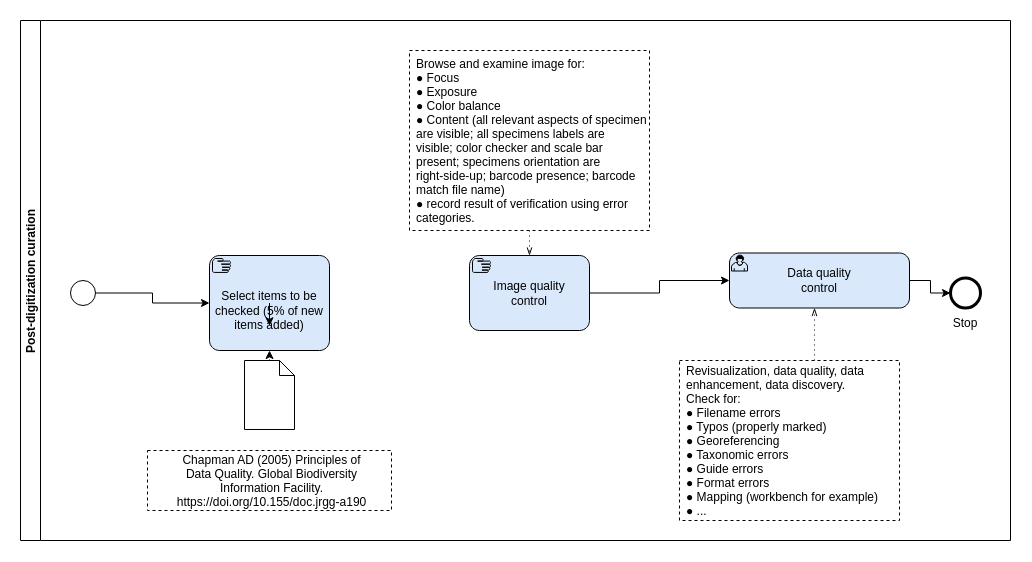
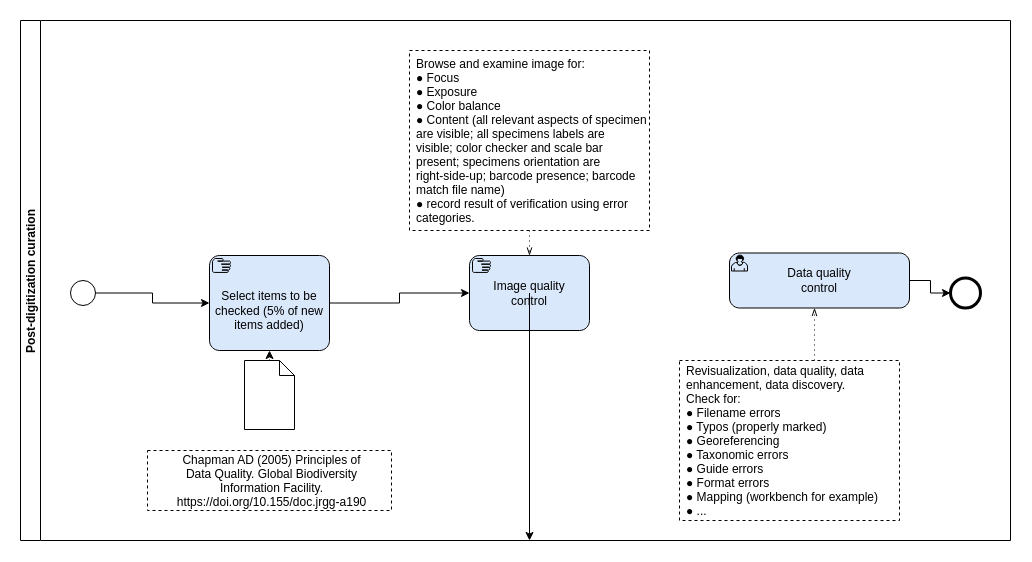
  <mxCell id="0" />
  <mxCell id="1" parent="0" />
  <mxCell id="2" value="" style="edgeStyle=orthogonalEdgeStyle;rounded=0;orthogonalLoop=1;jettySize=auto;html=1;startArrow=none;startFill=0;endArrow=classic;endFill=1;" parent="1" source="3" target="4" edge="1"><mxGeometry relative="1" as="geometry" /></mxCell>
  <mxCell id="3" value="" style="ellipse;whiteSpace=wrap;html=1;aspect=fixed;" parent="1" vertex="1"><mxGeometry x="70" y="280" width="25" height="25" as="geometry" /></mxCell>
  <mxCell id="4" value="&#10;Select items to be&#10;checked (5% of new&#10;items added)" style="points=[[0.25,0,0],[0.5,0,0],[0.75,0,0],[1,0.25,0],[1,0.5,0],[1,0.75,0],[0.75,1,0],[0.5,1,0],[0.25,1,0],[0,0.75,0],[0,0.5,0],[0,0.25,0]];shape=mxgraph.bpmn.task;whiteSpace=wrap;rectStyle=rounded;size=10;taskMarker=manual;fontStyle=0;fillColor=#dae8fc;strokeColor=#000000;" parent="1" vertex="1"><mxGeometry x="209" y="255" width="120" height="95" as="geometry" /></mxCell>
  <mxCell id="5" value="" style="shape=mxgraph.bpmn.data;labelPosition=center;verticalLabelPosition=bottom;align=center;verticalAlign=top;whiteSpace=wrap;size=15;html=1;" parent="1" vertex="1"><mxGeometry x="244" y="360" width="50" height="69" as="geometry" /></mxCell>
  <mxCell id="6" value="" style="edgeStyle=elbowEdgeStyle;fontSize=12;html=1;endFill=1;startFill=0;endSize=6;startSize=6;dashed=1;dashPattern=1 4;endArrow=classic;startArrow=none;rounded=0;" parent="1" source="5" target="4" edge="1"><mxGeometry width="160" relative="1" as="geometry"><mxPoint x="270" y="770.5" as="sourcePoint" /><mxPoint x="210" y="871" as="targetPoint" /></mxGeometry></mxCell>
  <mxCell id="7" value="Image quality&#10;control" style="points=[[0.25,0,0],[0.5,0,0],[0.75,0,0],[1,0.25,0],[1,0.5,0],[1,0.75,0],[0.75,1,0],[0.5,1,0],[0.25,1,0],[0,0.75,0],[0,0.5,0],[0,0.25,0]];shape=mxgraph.bpmn.task;whiteSpace=wrap;rectStyle=rounded;size=10;taskMarker=manual;fillColor=#dae8fc;strokeColor=#000000;" parent="1" vertex="1"><mxGeometry x="469" y="255" width="120" height="75" as="geometry" /></mxCell>
- <mxCell id="8" value="" style="edgeStyle=elbowEdgeStyle;fontSize=12;html=1;endArrow=classic;endFill=1;rounded=0;" parent="1" source="4" target="19" edge="1"><mxGeometry width="160" relative="1" as="geometry"><mxPoint x="220" y="811" as="sourcePoint" /><mxPoint x="380" y="811" as="targetPoint" /></mxGeometry></mxCell>
- <mxCell id="9" value="" style="edgeStyle=elbowEdgeStyle;fontSize=12;html=1;endArrow=classic;endFill=1;rounded=0;" parent="1" source="7" target="10" edge="1"><mxGeometry width="160" relative="1" as="geometry"><mxPoint x="110" y="971" as="sourcePoint" /><mxPoint x="220" y="971" as="targetPoint" /></mxGeometry></mxCell>
+ <mxCell id="8" value="" style="edgeStyle=elbowEdgeStyle;fontSize=12;html=1;endArrow=classic;endFill=1;rounded=0;" parent="1" source="4" target="7" edge="1"><mxGeometry width="160" relative="1" as="geometry"><mxPoint x="220" y="811" as="sourcePoint" /><mxPoint x="380" y="811" as="targetPoint" /></mxGeometry></mxCell>
+ <mxCell id="9" value="" style="edgeStyle=elbowEdgeStyle;fontSize=12;html=1;endArrow=classic;endFill=1;rounded=0;" parent="1" source="7" target="19" edge="1"><mxGeometry width="160" relative="1" as="geometry"><mxPoint x="110" y="971" as="sourcePoint" /><mxPoint x="220" y="971" as="targetPoint" /></mxGeometry></mxCell>
  <mxCell id="10" value="Data quality &#10;control" style="points=[[0.25,0,0],[0.5,0,0],[0.75,0,0],[1,0.25,0],[1,0.5,0],[1,0.75,0],[0.75,1,0],[0.5,1,0],[0.25,1,0],[0,0.75,0],[0,0.5,0],[0,0.25,0]];shape=mxgraph.bpmn.task;whiteSpace=wrap;rectStyle=rounded;size=10;taskMarker=user;fillColor=#dae8fc;strokeColor=#000000;" parent="1" vertex="1"><mxGeometry x="729" y="252.5" width="180" height="55" as="geometry" /></mxCell>
  <mxCell id="11" value="" style="edgeStyle=elbowEdgeStyle;fontSize=12;html=1;endArrow=classic;endFill=1;rounded=0;startArrow=none;" parent="1" source="10" target="12" edge="1"><mxGeometry width="160" relative="1" as="geometry"><mxPoint x="530" y="460" as="sourcePoint" /><mxPoint x="820" y="410" as="targetPoint" /></mxGeometry></mxCell>
  <mxCell id="12" value="" style="points=[[0.145,0.145,0],[0.5,0,0],[0.855,0.145,0],[1,0.5,0],[0.855,0.855,0],[0.5,1,0],[0.145,0.855,0],[0,0.5,0]];shape=mxgraph.bpmn.event;html=1;verticalLabelPosition=bottom;labelBackgroundColor=#ffffff;verticalAlign=top;align=center;perimeter=ellipsePerimeter;outlineConnect=0;aspect=fixed;outline=end;symbol=terminate2;" parent="1" vertex="1"><mxGeometry x="950" y="277.5" width="30" height="30" as="geometry" /></mxCell>
  <mxCell id="13" value="Chapman AD (2005) Principles of&#10;Data Quality. Global Biodiversity&#10;Information Facility.&#10;https://doi.org/10.155/doc.jrgg-a190" style="points=[[0.25,0,0],[0.5,0,0],[0.75,0,0],[1,0.25,0],[1,0.5,0],[1,0.75,0],[0.75,1,0],[0.5,1,0],[0.25,1,0],[0,0.75,0],[0,0.5,0],[0,0.25,0]];shape=mxgraph.bpmn.task;arcSize=10;taskMarker=abstract;outline=none;symbol=general;bpmnShapeType=subprocess;isLoopSub=0;verticalAlign=middle;align=center;spacingLeft=5;" parent="1" vertex="1"><mxGeometry x="147" y="450" width="244" height="60" as="geometry" /></mxCell>
  <mxCell id="14" value="Revisualization, data quality, data &#10;enhancement, data discovery. &#10;Check for:&#10;● Filename errors&#10;● Typos (properly marked)&#10;● Georeferencing&#10;● Taxonomic errors&#10;● Guide errors&#10;● Format errors&#10;● Mapping (workbench for example)&#10;● ..." style="points=[[0.25,0,0],[0.5,0,0],[0.75,0,0],[1,0.25,0],[1,0.5,0],[1,0.75,0],[0.75,1,0],[0.5,1,0],[0.25,1,0],[0,0.75,0],[0,0.5,0],[0,0.25,0]];shape=mxgraph.bpmn.task;arcSize=10;taskMarker=abstract;outline=none;symbol=general;bpmnShapeType=subprocess;isLoopSub=0;verticalAlign=middle;align=left;spacingLeft=5;fontStyle=0" parent="1" vertex="1"><mxGeometry x="679" y="360" width="220" height="160" as="geometry" /></mxCell>
  <mxCell id="15" value="Browse and examine image for:&#10;● Focus&#10;● Exposure&#10;● Color balance&#10;● Content (all relevant aspects of specimen&#10;are visible; all specimens labels are&#10;visible; color checker and scale bar&#10;present; specimens orientation are&#10;right-side-up; barcode presence; barcode&#10;match file name)&#10;● record result of verification using error&#10;categories." style="points=[[0.25,0,0],[0.5,0,0],[0.75,0,0],[1,0.25,0],[1,0.5,0],[1,0.75,0],[0.75,1,0],[0.5,1,0],[0.25,1,0],[0,0.75,0],[0,0.5,0],[0,0.25,0]];shape=mxgraph.bpmn.task;arcSize=10;taskMarker=abstract;outline=none;symbol=general;bpmnShapeType=subprocess;isLoopSub=0;verticalAlign=middle;align=left;spacingLeft=5;fontStyle=0" parent="1" vertex="1"><mxGeometry x="409" y="50" width="240" height="180" as="geometry" /></mxCell>
  <mxCell id="16" value="" style="edgeStyle=elbowEdgeStyle;fontSize=12;html=1;endFill=0;startFill=0;endSize=6;startSize=6;dashed=1;dashPattern=1 4;endArrow=openThin;startArrow=none;rounded=0;" parent="1" source="14" target="10" edge="1"><mxGeometry width="160" relative="1" as="geometry"><mxPoint x="470" y="290" as="sourcePoint" /><mxPoint x="630" y="290" as="targetPoint" /></mxGeometry></mxCell>
  <mxCell id="17" value="" style="edgeStyle=elbowEdgeStyle;fontSize=12;html=1;endFill=0;startFill=0;endSize=6;startSize=6;dashed=1;dashPattern=1 4;endArrow=openThin;startArrow=none;rounded=0;" parent="1" source="15" target="7" edge="1"><mxGeometry width="160" relative="1" as="geometry"><mxPoint x="470" y="290" as="sourcePoint" /><mxPoint x="630" y="290" as="targetPoint" /></mxGeometry></mxCell>
- <mxCell id="18" value="&lt;span style=&quot;background-color: rgb(255 , 255 , 255)&quot;&gt;Stop&lt;/span&gt;" style="text;html=1;strokeColor=none;fillColor=none;align=center;verticalAlign=middle;whiteSpace=wrap;rounded=0;" parent="1" vertex="1"><mxGeometry x="945" y="312.5" width="40" height="20" as="geometry" /></mxCell>
  <mxCell id="19" value="Post-digitization curation" style="swimlane;startSize=20;horizontal=0;" parent="1" vertex="1"><mxGeometry x="20" y="20" width="990" height="520" as="geometry" /></mxCell>
